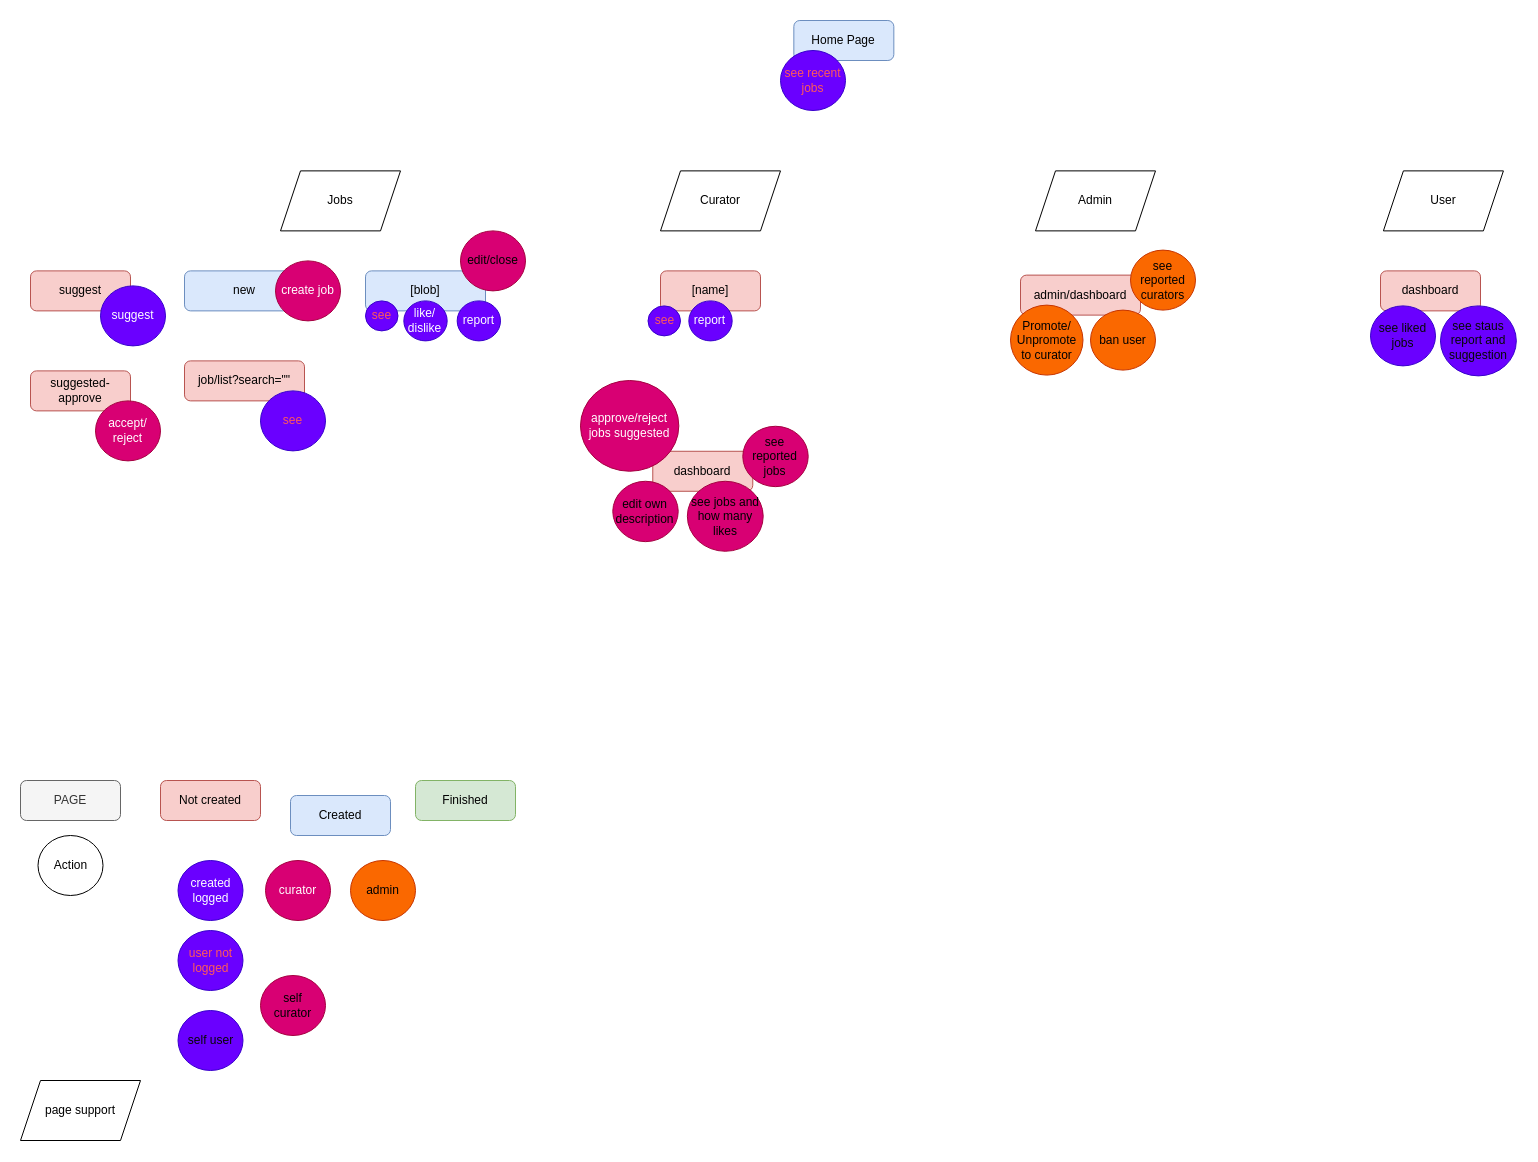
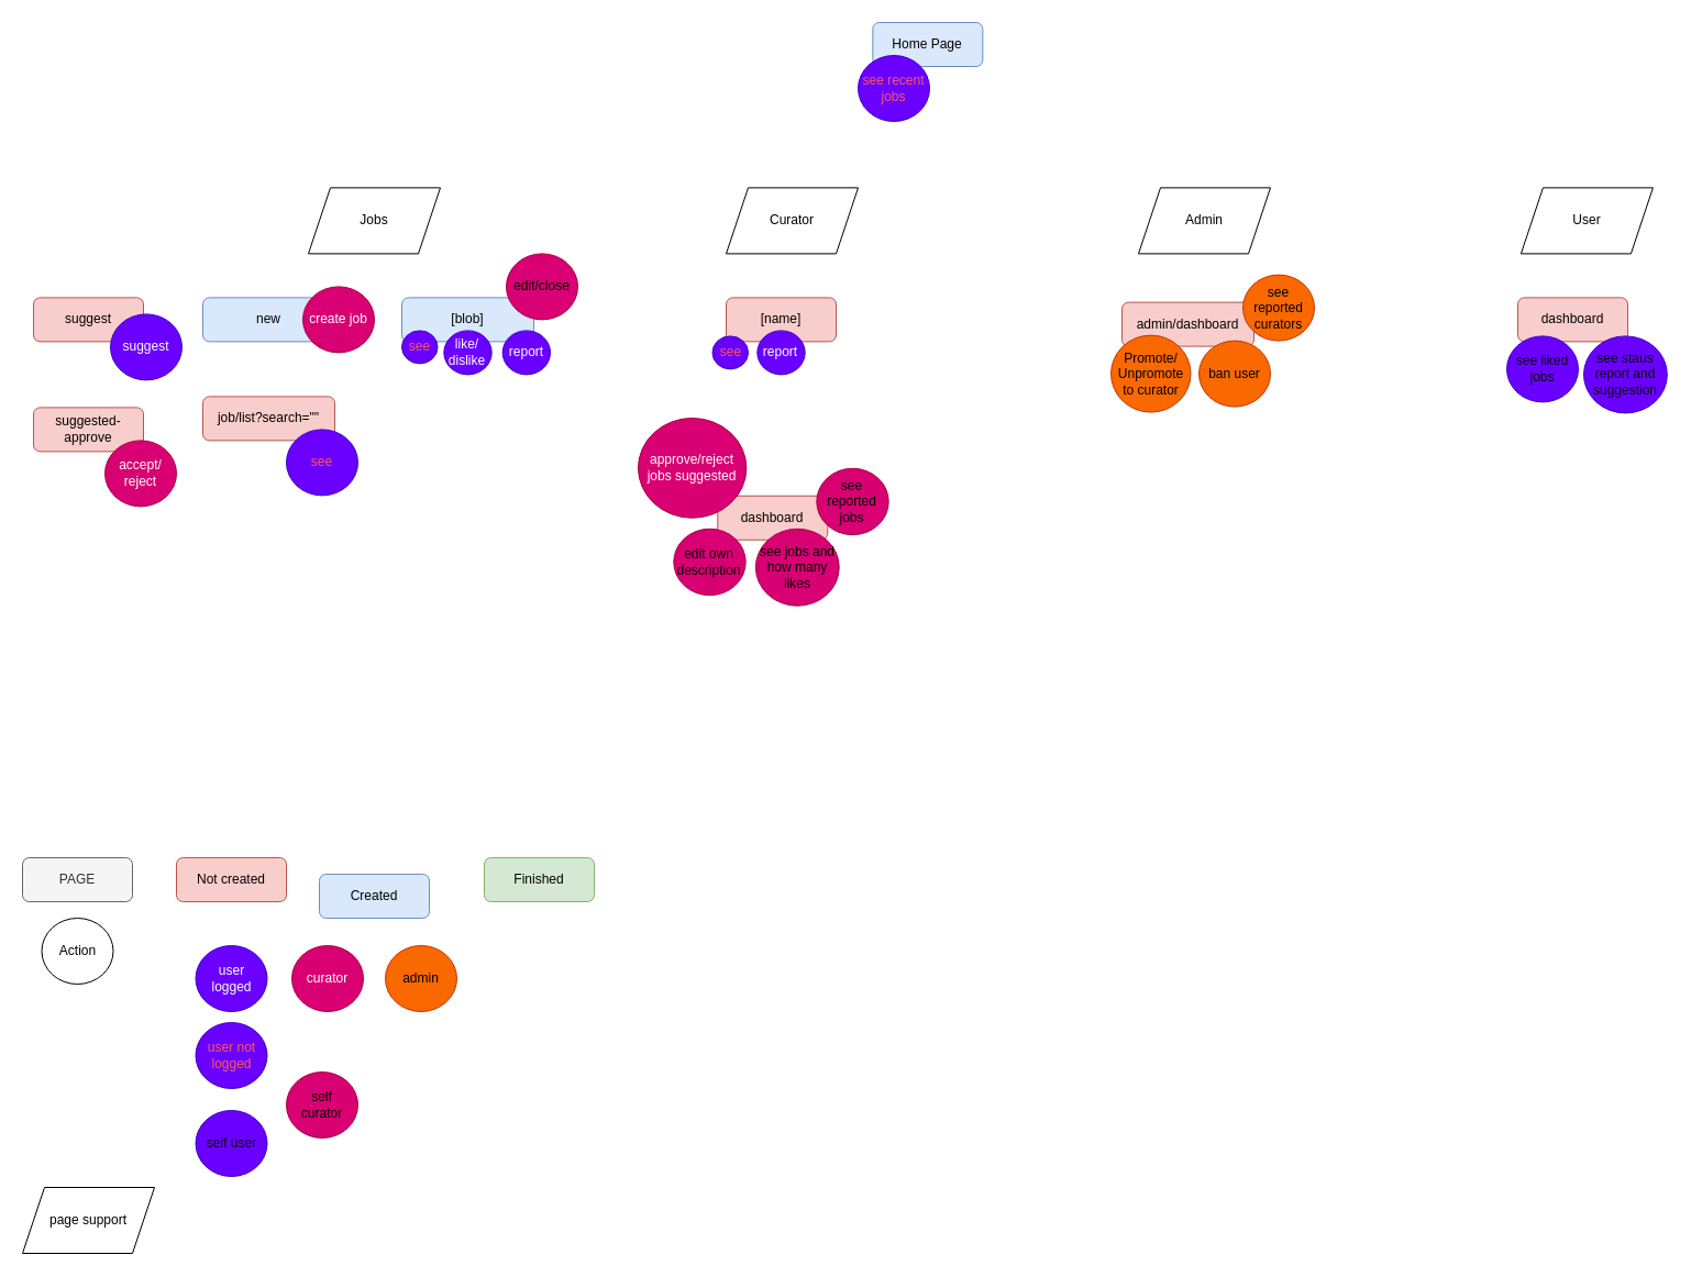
  <mxCell id="0" />
  <mxCell id="1" parent="0" />
  <mxCell id="2" value="new" style="rounded=1;whiteSpace=wrap;html=1;fontSize=12;glass=0;strokeWidth=1;shadow=0;fillColor=#dae8fc;strokeColor=#6c8ebf;" parent="1" vertex="1"><mxGeometry x="184" y="270.38" width="120" height="40" as="geometry" /></mxCell>
  <mxCell id="3" value="[blob]" style="rounded=1;whiteSpace=wrap;html=1;fontSize=12;glass=0;strokeWidth=1;shadow=0;fillColor=#dae8fc;strokeColor=#6c8ebf;" parent="1" vertex="1"><mxGeometry x="365" y="270.38" width="120" height="40" as="geometry" /></mxCell>
  <mxCell id="4" value="PAGE" style="rounded=1;whiteSpace=wrap;html=1;fontSize=12;glass=0;strokeWidth=1;shadow=0;fillColor=#f5f5f5;strokeColor=#666666;fontColor=#333333;" parent="1" vertex="1"><mxGeometry x="20" y="780" width="100" height="40" as="geometry" /></mxCell>
  <mxCell id="5" value="Created" style="rounded=1;whiteSpace=wrap;html=1;fontSize=12;glass=0;strokeWidth=1;shadow=0;fillColor=#dae8fc;strokeColor=#6c8ebf;" parent="1" vertex="1"><mxGeometry x="290" y="795" width="100" height="40" as="geometry" /></mxCell>
  <mxCell id="6" value="Not created" style="rounded=1;whiteSpace=wrap;html=1;fontSize=12;glass=0;strokeWidth=1;shadow=0;fillColor=#f8cecc;strokeColor=#b85450;" parent="1" vertex="1"><mxGeometry x="160" y="780" width="100" height="40" as="geometry" /></mxCell>
- <mxCell id="7" value="Finished" style="rounded=1;whiteSpace=wrap;html=1;fontSize=12;glass=0;strokeWidth=1;shadow=0;fillColor=#d5e8d4;strokeColor=#82b366;" parent="1" vertex="1"><mxGeometry x="415" y="780" width="100" height="40" as="geometry" /></mxCell>
+ <mxCell id="7" value="Finished" style="rounded=1;whiteSpace=wrap;html=1;fontSize=12;glass=0;strokeWidth=1;shadow=0;fillColor=#d5e8d4;strokeColor=#82b366;" parent="1" vertex="1"><mxGeometry x="440" y="780" width="100" height="40" as="geometry" /></mxCell>
  <mxCell id="8" value="Action" style="ellipse;whiteSpace=wrap;html=1;" parent="1" vertex="1"><mxGeometry x="37.5" y="835" width="65" height="60" as="geometry" /></mxCell>
  <mxCell id="9" value="admin" style="ellipse;whiteSpace=wrap;html=1;fillColor=#fa6800;fontColor=#000000;strokeColor=#C73500;" vertex="1" parent="1"><mxGeometry x="350" y="860" width="65" height="60" as="geometry" /></mxCell>
  <mxCell id="10" value="curator" style="ellipse;whiteSpace=wrap;html=1;fillColor=#d80073;fontColor=#ffffff;strokeColor=#A50040;" vertex="1" parent="1"><mxGeometry x="265" y="860" width="65" height="60" as="geometry" /></mxCell>
- <mxCell id="11" value="created &lt;br&gt;logged" style="ellipse;whiteSpace=wrap;html=1;fillColor=#6a00ff;strokeColor=#3700CC;fontColor=#ffffff;" vertex="1" parent="1"><mxGeometry x="177.5" y="860" width="65" height="60" as="geometry" /></mxCell>
+ <mxCell id="11" value="user &lt;br&gt;logged" style="ellipse;whiteSpace=wrap;html=1;fillColor=#6a00ff;strokeColor=#3700CC;fontColor=#ffffff;" vertex="1" parent="1"><mxGeometry x="177.5" y="860" width="65" height="60" as="geometry" /></mxCell>
  <mxCell id="12" value="admin/dashboard" style="rounded=1;whiteSpace=wrap;html=1;fontSize=12;glass=0;strokeWidth=1;shadow=0;fillColor=#f8cecc;strokeColor=#b85450;" vertex="1" parent="1"><mxGeometry x="1020" y="274.61" width="120" height="40" as="geometry" /></mxCell>
  <mxCell id="13" value="ban user" style="ellipse;whiteSpace=wrap;html=1;fillColor=#fa6800;strokeColor=#C73500;fontColor=#000000;" parent="1" vertex="1"><mxGeometry x="1090" y="309.61" width="65" height="60" as="geometry" /></mxCell>
  <mxCell id="14" value="Promote/&lt;br&gt;Unpromote to curator" style="ellipse;whiteSpace=wrap;html=1;fillColor=#fa6800;strokeColor=#C73500;fontColor=#000000;" parent="1" vertex="1"><mxGeometry x="1010" y="304.61" width="72.5" height="70" as="geometry" /></mxCell>
  <mxCell id="15" value="Home Page" style="rounded=1;whiteSpace=wrap;html=1;fontSize=12;glass=0;strokeWidth=1;shadow=0;fillColor=#dae8fc;strokeColor=#6c8ebf;" vertex="1" parent="1"><mxGeometry x="793.33" y="20" width="100" height="40" as="geometry" /></mxCell>
  <mxCell id="16" value="Jobs" style="shape=parallelogram;perimeter=parallelogramPerimeter;whiteSpace=wrap;html=1;fixedSize=1;" vertex="1" parent="1"><mxGeometry x="280" y="170.38" width="120" height="60" as="geometry" /></mxCell>
  <mxCell id="17" value="create job" style="ellipse;whiteSpace=wrap;html=1;fillColor=#d80073;fontColor=#ffffff;strokeColor=#A50040;" vertex="1" parent="1"><mxGeometry x="275" y="260.38" width="65" height="60" as="geometry" /></mxCell>
  <mxCell id="18" value="user not&lt;br&gt;logged" style="ellipse;whiteSpace=wrap;html=1;fillColor=#6a00ff;strokeColor=#3700CC;fontColor=#FF5959;" vertex="1" parent="1"><mxGeometry x="177.5" y="930" width="65" height="60" as="geometry" /></mxCell>
  <mxCell id="19" value="see" style="ellipse;whiteSpace=wrap;html=1;fillColor=#6a00ff;strokeColor=#3700CC;fontColor=#FF5959;" vertex="1" parent="1"><mxGeometry x="365" y="300.38" width="32.5" height="30" as="geometry" /></mxCell>
  <mxCell id="20" value="like/&lt;br&gt;dislike" style="ellipse;whiteSpace=wrap;html=1;fillColor=#6a00ff;strokeColor=#3700CC;fontColor=#ffffff;" vertex="1" parent="1"><mxGeometry x="403.34" y="300.38" width="43.33" height="40" as="geometry" /></mxCell>
  <mxCell id="21" value="report" style="ellipse;whiteSpace=wrap;html=1;fillColor=#6a00ff;strokeColor=#3700CC;fontColor=#ffffff;" vertex="1" parent="1"><mxGeometry x="456.67" y="300.38" width="43.33" height="40" as="geometry" /></mxCell>
  <mxCell id="22" value="Curator" style="shape=parallelogram;perimeter=parallelogramPerimeter;whiteSpace=wrap;html=1;fixedSize=1;" vertex="1" parent="1"><mxGeometry x="660" y="170.38" width="120" height="60" as="geometry" /></mxCell>
  <mxCell id="23" value="[name]" style="rounded=1;whiteSpace=wrap;html=1;fontSize=12;glass=0;strokeWidth=1;shadow=0;fillColor=#f8cecc;strokeColor=#b85450;" vertex="1" parent="1"><mxGeometry x="660" y="270.38" width="100" height="40" as="geometry" /></mxCell>
  <mxCell id="24" value="see" style="ellipse;whiteSpace=wrap;html=1;fillColor=#6a00ff;strokeColor=#3700CC;fontColor=#FF5959;" vertex="1" parent="1"><mxGeometry x="647.5" y="305.38" width="32.5" height="30" as="geometry" /></mxCell>
  <mxCell id="25" value="report" style="ellipse;whiteSpace=wrap;html=1;fillColor=#6a00ff;strokeColor=#3700CC;fontColor=#ffffff;" vertex="1" parent="1"><mxGeometry x="688.33" y="300.38" width="43.33" height="40" as="geometry" /></mxCell>
  <mxCell id="26" value="self &lt;br&gt;curator" style="ellipse;whiteSpace=wrap;html=1;fillColor=#d80073;fontColor=#000000;strokeColor=#A50040;" vertex="1" parent="1"><mxGeometry x="260" y="975" width="65" height="60" as="geometry" /></mxCell>
  <mxCell id="27" value="&lt;font color=&quot;#080808&quot;&gt;self user&lt;/font&gt;" style="ellipse;whiteSpace=wrap;html=1;fillColor=#6a00ff;strokeColor=#3700CC;fontColor=#ffffff;" vertex="1" parent="1"><mxGeometry x="177.5" y="1010" width="65" height="60" as="geometry" /></mxCell>
  <mxCell id="28" value="edit/close" style="ellipse;whiteSpace=wrap;html=1;fillColor=#d80073;fontColor=#000000;strokeColor=#A50040;" vertex="1" parent="1"><mxGeometry x="460" y="230.38" width="65" height="60" as="geometry" /></mxCell>
  <mxCell id="29" value="suggest" style="rounded=1;whiteSpace=wrap;html=1;fontSize=12;glass=0;strokeWidth=1;shadow=0;fillColor=#f8cecc;strokeColor=#b85450;" vertex="1" parent="1"><mxGeometry x="30" y="270.38" width="100" height="40" as="geometry" /></mxCell>
  <mxCell id="30" value="suggest" style="ellipse;whiteSpace=wrap;html=1;fillColor=#6a00ff;strokeColor=#3700CC;fontColor=#ffffff;" vertex="1" parent="1"><mxGeometry x="100" y="285.38" width="65" height="60" as="geometry" /></mxCell>
  <mxCell id="31" value="suggested-approve" style="rounded=1;whiteSpace=wrap;html=1;fontSize=12;glass=0;strokeWidth=1;shadow=0;fillColor=#f8cecc;strokeColor=#b85450;" vertex="1" parent="1"><mxGeometry x="30" y="370.38" width="100" height="40" as="geometry" /></mxCell>
  <mxCell id="32" value="accept/&lt;br&gt;reject" style="ellipse;whiteSpace=wrap;html=1;fillColor=#d80073;fontColor=#ffffff;strokeColor=#A50040;" vertex="1" parent="1"><mxGeometry x="95" y="400.38" width="65" height="60" as="geometry" /></mxCell>
  <mxCell id="33" value="job/list?search=&quot;&quot;" style="rounded=1;whiteSpace=wrap;html=1;fontSize=12;glass=0;strokeWidth=1;shadow=0;fillColor=#f8cecc;strokeColor=#b85450;" vertex="1" parent="1"><mxGeometry x="184" y="360.38" width="120" height="40" as="geometry" /></mxCell>
  <mxCell id="34" value="see recent jobs" style="ellipse;whiteSpace=wrap;html=1;fillColor=#6a00ff;strokeColor=#3700CC;fontColor=#FF5959;" vertex="1" parent="1"><mxGeometry x="780" y="50" width="65" height="60" as="geometry" /></mxCell>
  <mxCell id="35" value="see" style="ellipse;whiteSpace=wrap;html=1;fillColor=#6a00ff;strokeColor=#3700CC;fontColor=#FF5959;" vertex="1" parent="1"><mxGeometry x="260" y="390.38" width="65" height="60" as="geometry" /></mxCell>
  <mxCell id="36" value="User" style="shape=parallelogram;perimeter=parallelogramPerimeter;whiteSpace=wrap;html=1;fixedSize=1;" vertex="1" parent="1"><mxGeometry x="1382.91" y="170.38" width="120" height="60" as="geometry" /></mxCell>
  <mxCell id="37" value="dashboard" style="rounded=1;whiteSpace=wrap;html=1;fontSize=12;glass=0;strokeWidth=1;shadow=0;fillColor=#f8cecc;strokeColor=#b85450;" vertex="1" parent="1"><mxGeometry x="1380" y="270.38" width="100" height="40" as="geometry" /></mxCell>
  <mxCell id="38" value="&lt;font color=&quot;#080808&quot;&gt;see liked jobs&lt;/font&gt;" style="ellipse;whiteSpace=wrap;html=1;fillColor=#6a00ff;strokeColor=#3700CC;fontColor=#ffffff;" vertex="1" parent="1"><mxGeometry x="1370" y="305.38" width="65" height="60" as="geometry" /></mxCell>
  <mxCell id="39" value="&lt;font color=&quot;#080808&quot;&gt;see staus report and suggestion&lt;/font&gt;" style="ellipse;whiteSpace=wrap;html=1;fillColor=#6a00ff;strokeColor=#3700CC;fontColor=#ffffff;" vertex="1" parent="1"><mxGeometry x="1440" y="305.38" width="75.83" height="70" as="geometry" /></mxCell>
  <mxCell id="40" value="dashboard" style="rounded=1;whiteSpace=wrap;html=1;fontSize=12;glass=0;strokeWidth=1;shadow=0;fillColor=#f8cecc;strokeColor=#b85450;" vertex="1" parent="1"><mxGeometry x="652.28" y="450.77" width="100" height="40" as="geometry" /></mxCell>
  <mxCell id="41" value="edit own description" style="ellipse;whiteSpace=wrap;html=1;fillColor=#d80073;fontColor=#000000;strokeColor=#A50040;" vertex="1" parent="1"><mxGeometry x="612.29" y="480.77" width="65.42" height="60.38" as="geometry" /></mxCell>
  <mxCell id="42" value="see jobs and how many likes" style="ellipse;whiteSpace=wrap;html=1;fillColor=#d80073;fontColor=#000000;strokeColor=#A50040;" vertex="1" parent="1"><mxGeometry x="686.86" y="480.77" width="75.84" height="70" as="geometry" /></mxCell>
  <mxCell id="43" value="see reported jobs" style="ellipse;whiteSpace=wrap;html=1;fillColor=#d80073;fontColor=#000000;strokeColor=#A50040;" vertex="1" parent="1"><mxGeometry x="742.29" y="425.77" width="65.42" height="60.38" as="geometry" /></mxCell>
  <mxCell id="44" value="approve/reject jobs suggested" style="ellipse;whiteSpace=wrap;html=1;fillColor=#d80073;fontColor=#ffffff;strokeColor=#A50040;" vertex="1" parent="1"><mxGeometry x="580" y="380" width="98.33" height="90.77" as="geometry" /></mxCell>
  <mxCell id="45" value="see reported curators" style="ellipse;whiteSpace=wrap;html=1;fillColor=#fa6800;strokeColor=#C73500;fontColor=#000000;" vertex="1" parent="1"><mxGeometry x="1130" y="249.61" width="65" height="60" as="geometry" /></mxCell>
  <mxCell id="46" value="Admin" style="shape=parallelogram;perimeter=parallelogramPerimeter;whiteSpace=wrap;html=1;fixedSize=1;" vertex="1" parent="1"><mxGeometry x="1035" y="170.38" width="120" height="60" as="geometry" /></mxCell>
  <mxCell id="47" value="page support" style="shape=parallelogram;perimeter=parallelogramPerimeter;whiteSpace=wrap;html=1;fixedSize=1;" vertex="1" parent="1"><mxGeometry x="20" y="1080" width="120" height="60" as="geometry" /></mxCell>
